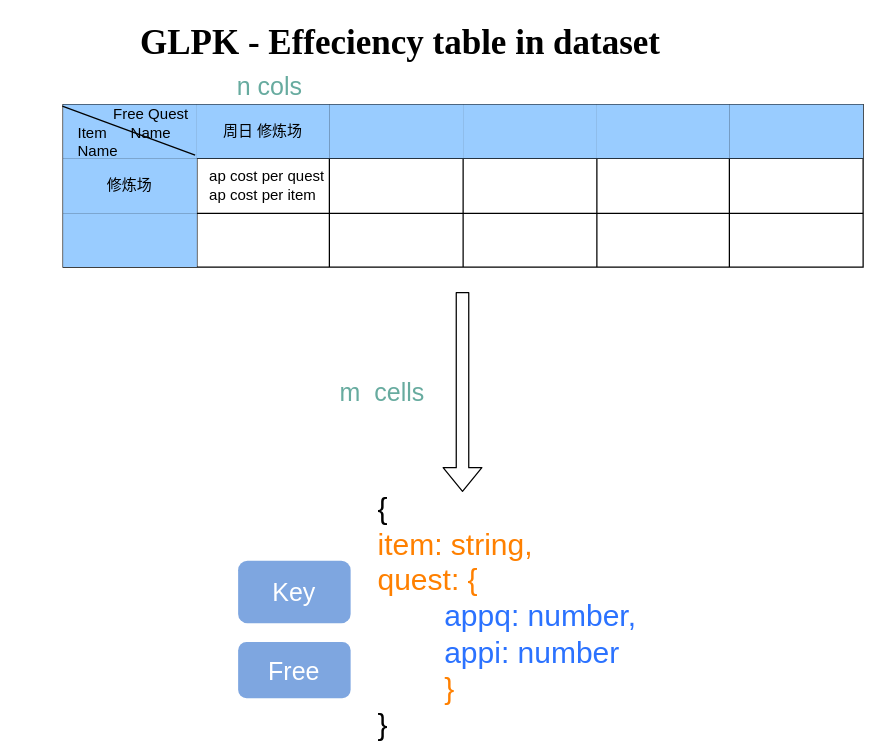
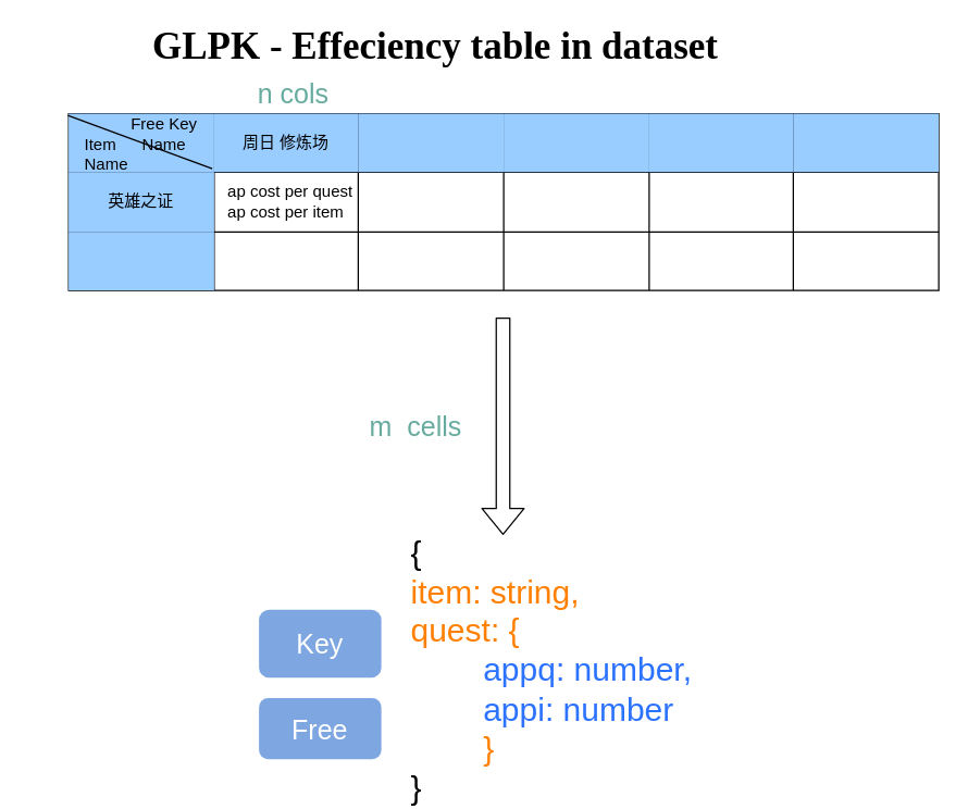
  <mxCell id="0" />
  <mxCell id="1" parent="0" />
  <mxCell id="2" value="&lt;h1&gt;&lt;font style=&quot;font-size: 28px&quot; face=&quot;Verdana&quot;&gt;GLPK - Effeciency table in dataset&lt;/font&gt;&lt;/h1&gt;" style="text;html=1;strokeColor=none;fillColor=none;align=center;verticalAlign=middle;whiteSpace=wrap;rounded=0;" parent="1" vertex="1"><mxGeometry x="20" y="20" width="600" height="20" as="geometry" /></mxCell>
  <mxCell id="3" value="" style="shape=table;startSize=0;container=1;collapsible=0;childLayout=tableLayout;" parent="1" vertex="1"><mxGeometry x="50" y="80" width="640" height="130" as="geometry" /></mxCell>
  <mxCell id="4" value="" style="shape=partialRectangle;collapsible=0;dropTarget=0;pointerEvents=0;fillColor=none;top=0;left=0;bottom=0;right=0;points=[[0,0.5],[1,0.5]];portConstraint=eastwest;" parent="3" vertex="1"><mxGeometry width="640" height="43" as="geometry" /></mxCell>
  <mxCell id="5" value="" style="shape=partialRectangle;html=1;whiteSpace=wrap;connectable=0;overflow=hidden;top=0;left=0;bottom=0;right=0;pointerEvents=1;fillColor=#99CCFF;" parent="4" vertex="1"><mxGeometry width="107" height="43" as="geometry" /></mxCell>
  <mxCell id="6" value="周日&amp;nbsp;修炼场" style="shape=partialRectangle;html=1;whiteSpace=wrap;connectable=0;overflow=hidden;top=0;left=0;bottom=0;right=0;pointerEvents=1;fillColor=#99CCFF;" parent="4" vertex="1"><mxGeometry x="107" width="106" height="43" as="geometry" /></mxCell>
  <mxCell id="7" value="" style="shape=partialRectangle;html=1;whiteSpace=wrap;connectable=0;overflow=hidden;top=0;left=0;bottom=0;right=0;pointerEvents=1;fillColor=#99CCFF;" parent="4" vertex="1"><mxGeometry x="213" width="107" height="43" as="geometry" /></mxCell>
  <mxCell id="8" value="" style="shape=partialRectangle;html=1;whiteSpace=wrap;connectable=0;overflow=hidden;top=0;left=0;bottom=0;right=0;pointerEvents=1;fillColor=#99CCFF;" parent="4" vertex="1"><mxGeometry x="320" width="107" height="43" as="geometry" /></mxCell>
  <mxCell id="9" value="" style="shape=partialRectangle;html=1;whiteSpace=wrap;connectable=0;overflow=hidden;top=0;left=0;bottom=0;right=0;pointerEvents=1;fillColor=#99CCFF;" parent="4" vertex="1"><mxGeometry x="427" width="106" height="43" as="geometry" /></mxCell>
  <mxCell id="10" value="" style="shape=partialRectangle;html=1;whiteSpace=wrap;connectable=0;overflow=hidden;top=0;left=0;bottom=0;right=0;pointerEvents=1;fillColor=#99CCFF;" parent="4" vertex="1"><mxGeometry x="533" width="107" height="43" as="geometry" /></mxCell>
  <mxCell id="11" value="" style="shape=partialRectangle;collapsible=0;dropTarget=0;pointerEvents=0;fillColor=none;top=0;left=0;bottom=0;right=0;points=[[0,0.5],[1,0.5]];portConstraint=eastwest;" parent="3" vertex="1"><mxGeometry y="43" width="640" height="44" as="geometry" /></mxCell>
- <mxCell id="12" value="修炼场" style="shape=partialRectangle;html=1;whiteSpace=wrap;connectable=0;overflow=hidden;top=0;left=0;bottom=0;right=0;pointerEvents=1;fillColor=#99CCFF;" parent="11" vertex="1"><mxGeometry width="107" height="44" as="geometry" /></mxCell>
+ <mxCell id="12" value="英雄之证" style="shape=partialRectangle;html=1;whiteSpace=wrap;connectable=0;overflow=hidden;top=0;left=0;bottom=0;right=0;pointerEvents=1;fillColor=#99CCFF;" parent="11" vertex="1"><mxGeometry width="107" height="44" as="geometry" /></mxCell>
  <mxCell id="13" value="&amp;nbsp; ap cost per quest&lt;br&gt;ap cost per item" style="shape=partialRectangle;html=1;whiteSpace=wrap;connectable=0;overflow=hidden;fillColor=none;top=0;left=0;bottom=0;right=0;pointerEvents=1;" parent="11" vertex="1"><mxGeometry x="107" width="106" height="44" as="geometry" /></mxCell>
  <mxCell id="14" value="" style="shape=partialRectangle;html=1;whiteSpace=wrap;connectable=0;overflow=hidden;fillColor=none;top=0;left=0;bottom=0;right=0;pointerEvents=1;" parent="11" vertex="1"><mxGeometry x="213" width="107" height="44" as="geometry" /></mxCell>
  <mxCell id="15" value="" style="shape=partialRectangle;html=1;whiteSpace=wrap;connectable=0;overflow=hidden;fillColor=none;top=0;left=0;bottom=0;right=0;pointerEvents=1;" parent="11" vertex="1"><mxGeometry x="320" width="107" height="44" as="geometry" /></mxCell>
  <mxCell id="16" value="" style="shape=partialRectangle;html=1;whiteSpace=wrap;connectable=0;overflow=hidden;fillColor=none;top=0;left=0;bottom=0;right=0;pointerEvents=1;" parent="11" vertex="1"><mxGeometry x="427" width="106" height="44" as="geometry" /></mxCell>
  <mxCell id="17" value="" style="shape=partialRectangle;html=1;whiteSpace=wrap;connectable=0;overflow=hidden;fillColor=none;top=0;left=0;bottom=0;right=0;pointerEvents=1;" parent="11" vertex="1"><mxGeometry x="533" width="107" height="44" as="geometry" /></mxCell>
  <mxCell id="18" value="" style="shape=partialRectangle;collapsible=0;dropTarget=0;pointerEvents=0;fillColor=none;top=0;left=0;bottom=0;right=0;points=[[0,0.5],[1,0.5]];portConstraint=eastwest;" parent="3" vertex="1"><mxGeometry y="87" width="640" height="43" as="geometry" /></mxCell>
  <mxCell id="19" value="" style="shape=partialRectangle;html=1;whiteSpace=wrap;connectable=0;overflow=hidden;top=0;left=0;bottom=0;right=0;pointerEvents=1;fillColor=#99CCFF;" parent="18" vertex="1"><mxGeometry width="107" height="43" as="geometry" /></mxCell>
  <mxCell id="20" value="" style="shape=partialRectangle;html=1;whiteSpace=wrap;connectable=0;overflow=hidden;fillColor=none;top=0;left=0;bottom=0;right=0;pointerEvents=1;" parent="18" vertex="1"><mxGeometry x="107" width="106" height="43" as="geometry" /></mxCell>
  <mxCell id="21" value="" style="shape=partialRectangle;html=1;whiteSpace=wrap;connectable=0;overflow=hidden;fillColor=none;top=0;left=0;bottom=0;right=0;pointerEvents=1;" parent="18" vertex="1"><mxGeometry x="213" width="107" height="43" as="geometry" /></mxCell>
  <mxCell id="22" value="" style="shape=partialRectangle;html=1;whiteSpace=wrap;connectable=0;overflow=hidden;fillColor=none;top=0;left=0;bottom=0;right=0;pointerEvents=1;" parent="18" vertex="1"><mxGeometry x="320" width="107" height="43" as="geometry" /></mxCell>
  <mxCell id="23" value="" style="shape=partialRectangle;html=1;whiteSpace=wrap;connectable=0;overflow=hidden;fillColor=none;top=0;left=0;bottom=0;right=0;pointerEvents=1;" parent="18" vertex="1"><mxGeometry x="427" width="106" height="43" as="geometry" /></mxCell>
  <mxCell id="24" value="" style="shape=partialRectangle;html=1;whiteSpace=wrap;connectable=0;overflow=hidden;fillColor=none;top=0;left=0;bottom=0;right=0;pointerEvents=1;" parent="18" vertex="1"><mxGeometry x="533" width="107" height="43" as="geometry" /></mxCell>
  <mxCell id="25" value="" style="endArrow=none;html=1;entryX=-0.001;entryY=0.031;entryDx=0;entryDy=0;entryPerimeter=0;exitX=0.165;exitY=-0.057;exitDx=0;exitDy=0;exitPerimeter=0;" parent="3" source="11" target="4" edge="1"><mxGeometry width="50" height="50" relative="1" as="geometry"><mxPoint x="-60" y="220" as="sourcePoint" /><mxPoint x="230" y="80" as="targetPoint" /></mxGeometry></mxCell>
  <mxCell id="26" value="" style="shape=flexArrow;endArrow=classic;html=1;" parent="1" edge="1"><mxGeometry width="50" height="50" relative="1" as="geometry"><mxPoint x="369.5" y="230" as="sourcePoint" /><mxPoint x="369.5" y="390" as="targetPoint" /></mxGeometry></mxCell>
  <mxCell id="27" value="Item Name" style="text;html=1;strokeColor=none;fillColor=none;align=left;verticalAlign=middle;whiteSpace=wrap;rounded=0;" parent="1" vertex="1"><mxGeometry x="60" y="100" width="40" height="20" as="geometry" /></mxCell>
- <mxCell id="28" value="Free Quest&lt;br&gt;Name" style="text;html=1;align=center;verticalAlign=middle;resizable=0;points=[];autosize=1;strokeColor=none;fillColor=none;" parent="1" vertex="1"><mxGeometry x="80" y="80" width="80" height="30" as="geometry" /></mxCell>
+ <mxCell id="28" value="Free Key&lt;br&gt;Name" style="text;html=1;align=center;verticalAlign=middle;resizable=0;points=[];autosize=1;strokeColor=none;fillColor=none;" parent="1" vertex="1"><mxGeometry x="80" y="80" width="80" height="30" as="geometry" /></mxCell>
  <mxCell id="29" value="&lt;font style=&quot;font-size: 24px&quot;&gt;{&lt;br&gt;&lt;font color=&quot;#ff8000&quot;&gt;item: string,&lt;br&gt;quest: {&lt;span style=&quot;white-space: pre&quot;&gt;&#09;&lt;/span&gt;&lt;br&gt;&lt;/font&gt;&lt;font color=&quot;#2b72ff&quot;&gt;&lt;span style=&quot;white-space: pre&quot;&gt;&#09;&lt;/span&gt;appq: number,&lt;br&gt;&lt;/font&gt;&lt;div&gt;&lt;font color=&quot;#2b72ff&quot;&gt;&lt;span style=&quot;white-space: pre&quot;&gt;&#09;&lt;/span&gt;appi: number&lt;/font&gt;&lt;/div&gt;&lt;font color=&quot;#ff8000&quot;&gt;&lt;span style=&quot;white-space: pre&quot;&gt;&#09;&lt;/span&gt;}&lt;br&gt;&lt;/font&gt;&lt;span&gt;}&lt;/span&gt;&lt;font color=&quot;#ff8000&quot;&gt;&lt;br&gt;&lt;/font&gt;&lt;/font&gt;" style="text;html=1;align=left;verticalAlign=middle;resizable=0;points=[];autosize=1;strokeColor=none;fillColor=none;" parent="1" vertex="1"><mxGeometry x="300" y="430" width="220" height="120" as="geometry" /></mxCell>
  <mxCell id="30" value="Key" style="rounded=1;whiteSpace=wrap;html=1;fillColor=#7ea6e0;strokeColor=none;fontColor=#FFFFFF;fontSize=20;" parent="1" vertex="1"><mxGeometry x="190" y="445" width="90" height="50" as="geometry" /></mxCell>
  <mxCell id="31" value="Free" style="rounded=1;whiteSpace=wrap;html=1;strokeColor=none;fontColor=#FFFFFF;fillColor=#7EA6E0;fontSize=20;" parent="1" vertex="1"><mxGeometry x="190" y="510" width="90" height="45" as="geometry" /></mxCell>
  <mxCell id="32" value="&lt;font&gt;n cols&lt;/font&gt;" style="text;html=1;align=center;verticalAlign=middle;resizable=0;points=[];autosize=1;strokeColor=none;fillColor=none;fontSize=20;fontColor=#67AB9F;" parent="1" vertex="1"><mxGeometry x="180" y="50" width="70" height="30" as="geometry" /></mxCell>
  <mxCell id="33" value="&lt;font color=&quot;#67ab9f&quot;&gt;m&amp;nbsp; cells&lt;/font&gt;" style="text;html=1;align=center;verticalAlign=middle;resizable=0;points=[];autosize=1;strokeColor=none;fillColor=none;fontSize=20;fontColor=#FFFFFF;" parent="1" vertex="1"><mxGeometry x="265" y="295" width="80" height="30" as="geometry" /></mxCell>
